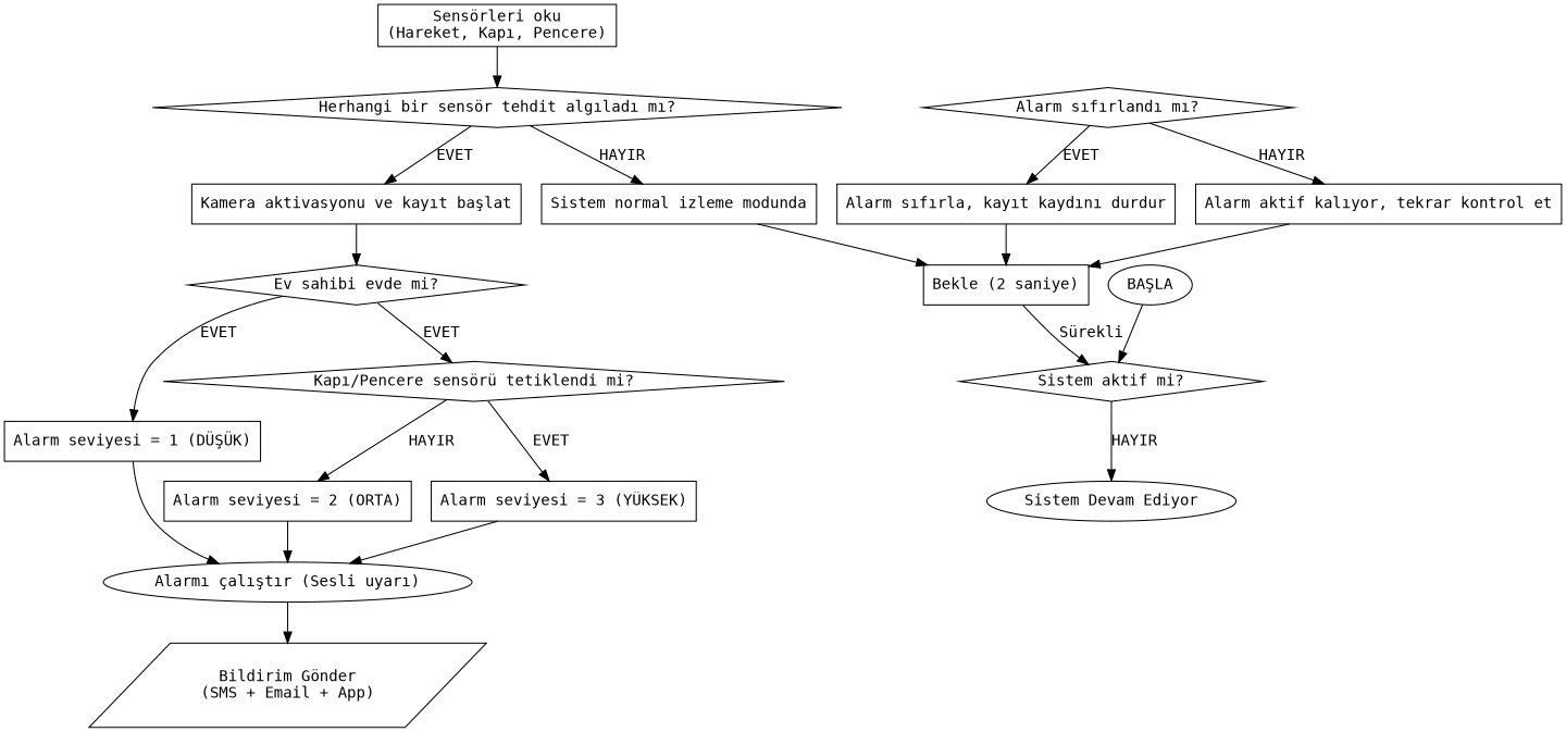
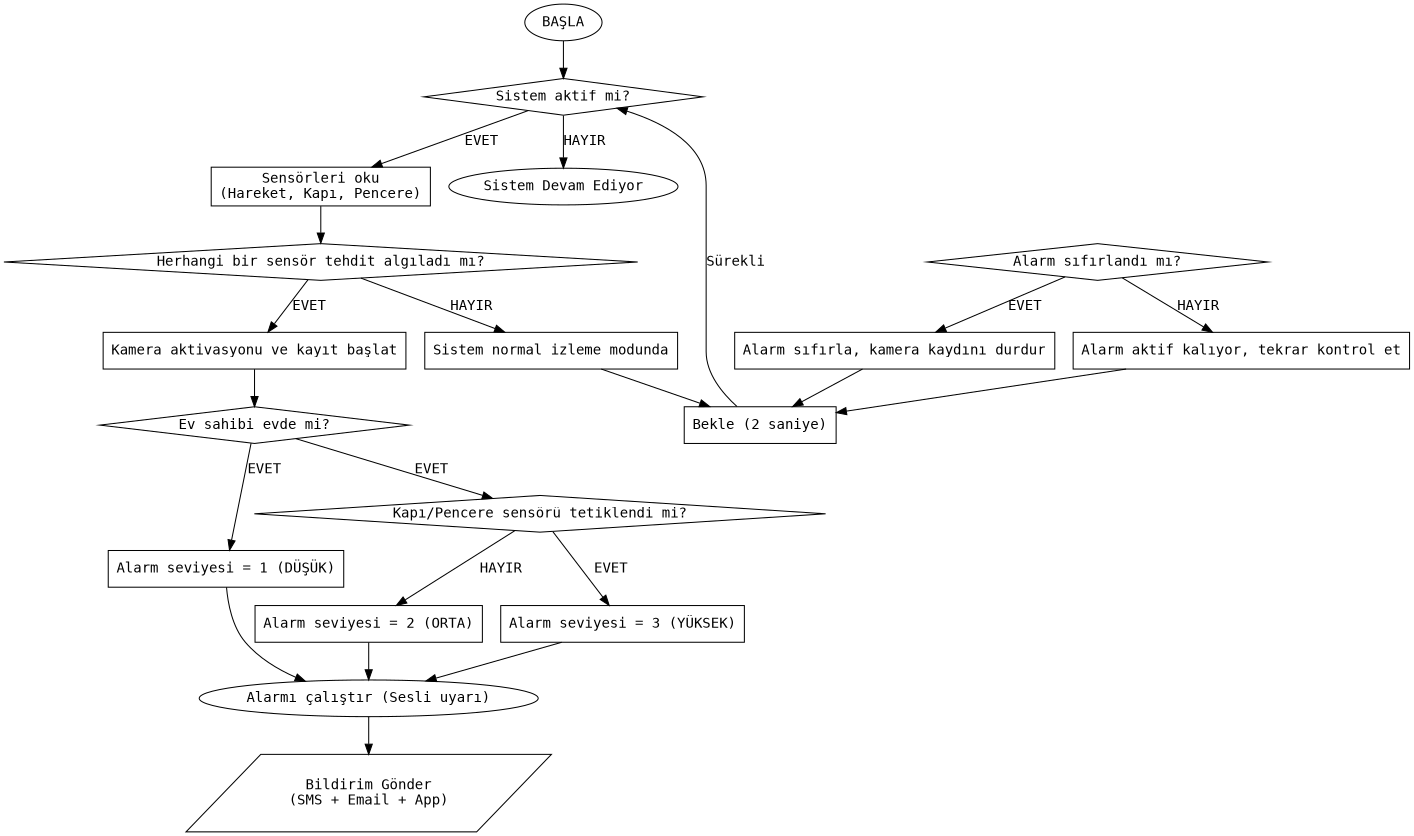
  digraph {
    fontname="DejaVu Sans Mono"
    rankdir=TB
    node [fontname="DejaVu Sans Mono" shape=box]
    edge [fontname="DejaVu Sans Mono"]
    n1 [label="BAŞLA" shape=oval]
    n2 [label="Sistem aktif mi?" shape=diamond]
    n3 [label="Sensörleri oku\n(Hareket, Kapı, Pencere)"]
    n4 [label="Sistem Devam Ediyor" shape=oval]
    n5 [label="Herhangi bir sensör tehdit algıladı mı?" shape=diamond]
    n6 [label="Kamera aktivasyonu ve kayıt başlat"]
    n7 [label="Sistem normal izleme modunda"]
    n8 [label="Ev sahibi evde mi?" shape=diamond]
    n9 [label="Bekle (2 saniye)"]
    n10 [label="Alarm seviyesi = 1 (DÜŞÜK)"]
    n11 [label="Kapı/Pencere sensörü tetiklendi mi?" shape=diamond]
    n12 [label="Alarmı çalıştır (Sesli uyarı)" shape=ellipse]
    n13 [label="Alarm seviyesi = 2 (ORTA)"]
    n14 [label="Alarm seviyesi = 3 (YÜKSEK)"]
    n15 [label="Bildirim Gönder\n(SMS + Email + App)" shape=parallelogram]
    n16 [label="Alarm sıfırlandı mı?" shape=diamond]
-   n17 [label="Alarm sıfırla, kayıt kaydını durdur"]
+   n17 [label="Alarm sıfırla, kamera kaydını durdur"]
    n18 [label="Alarm aktif kalıyor, tekrar kontrol et"]
    n1 -> n2
+   n2 -> n3 [label=EVET]
    n2 -> n4 [label=HAYIR]
    n3 -> n5
    n5 -> n6 [label=EVET]
    n5 -> n7 [label=HAYIR]
    n6 -> n8
    n7 -> n9
    n8 -> n10 [label=EVET]
    n8 -> n11 [label=EVET]
    n9 -> n2 [label="Sürekli"]
    n10 -> n12
    n11 -> n13 [label=HAYIR]
    n11 -> n14 [label=EVET]
    n12 -> n15
    n13 -> n12
    n14 -> n12
    n16 -> n17 [label=EVET]
    n16 -> n18 [label=HAYIR]
    n17 -> n9
    n18 -> n9
  }
